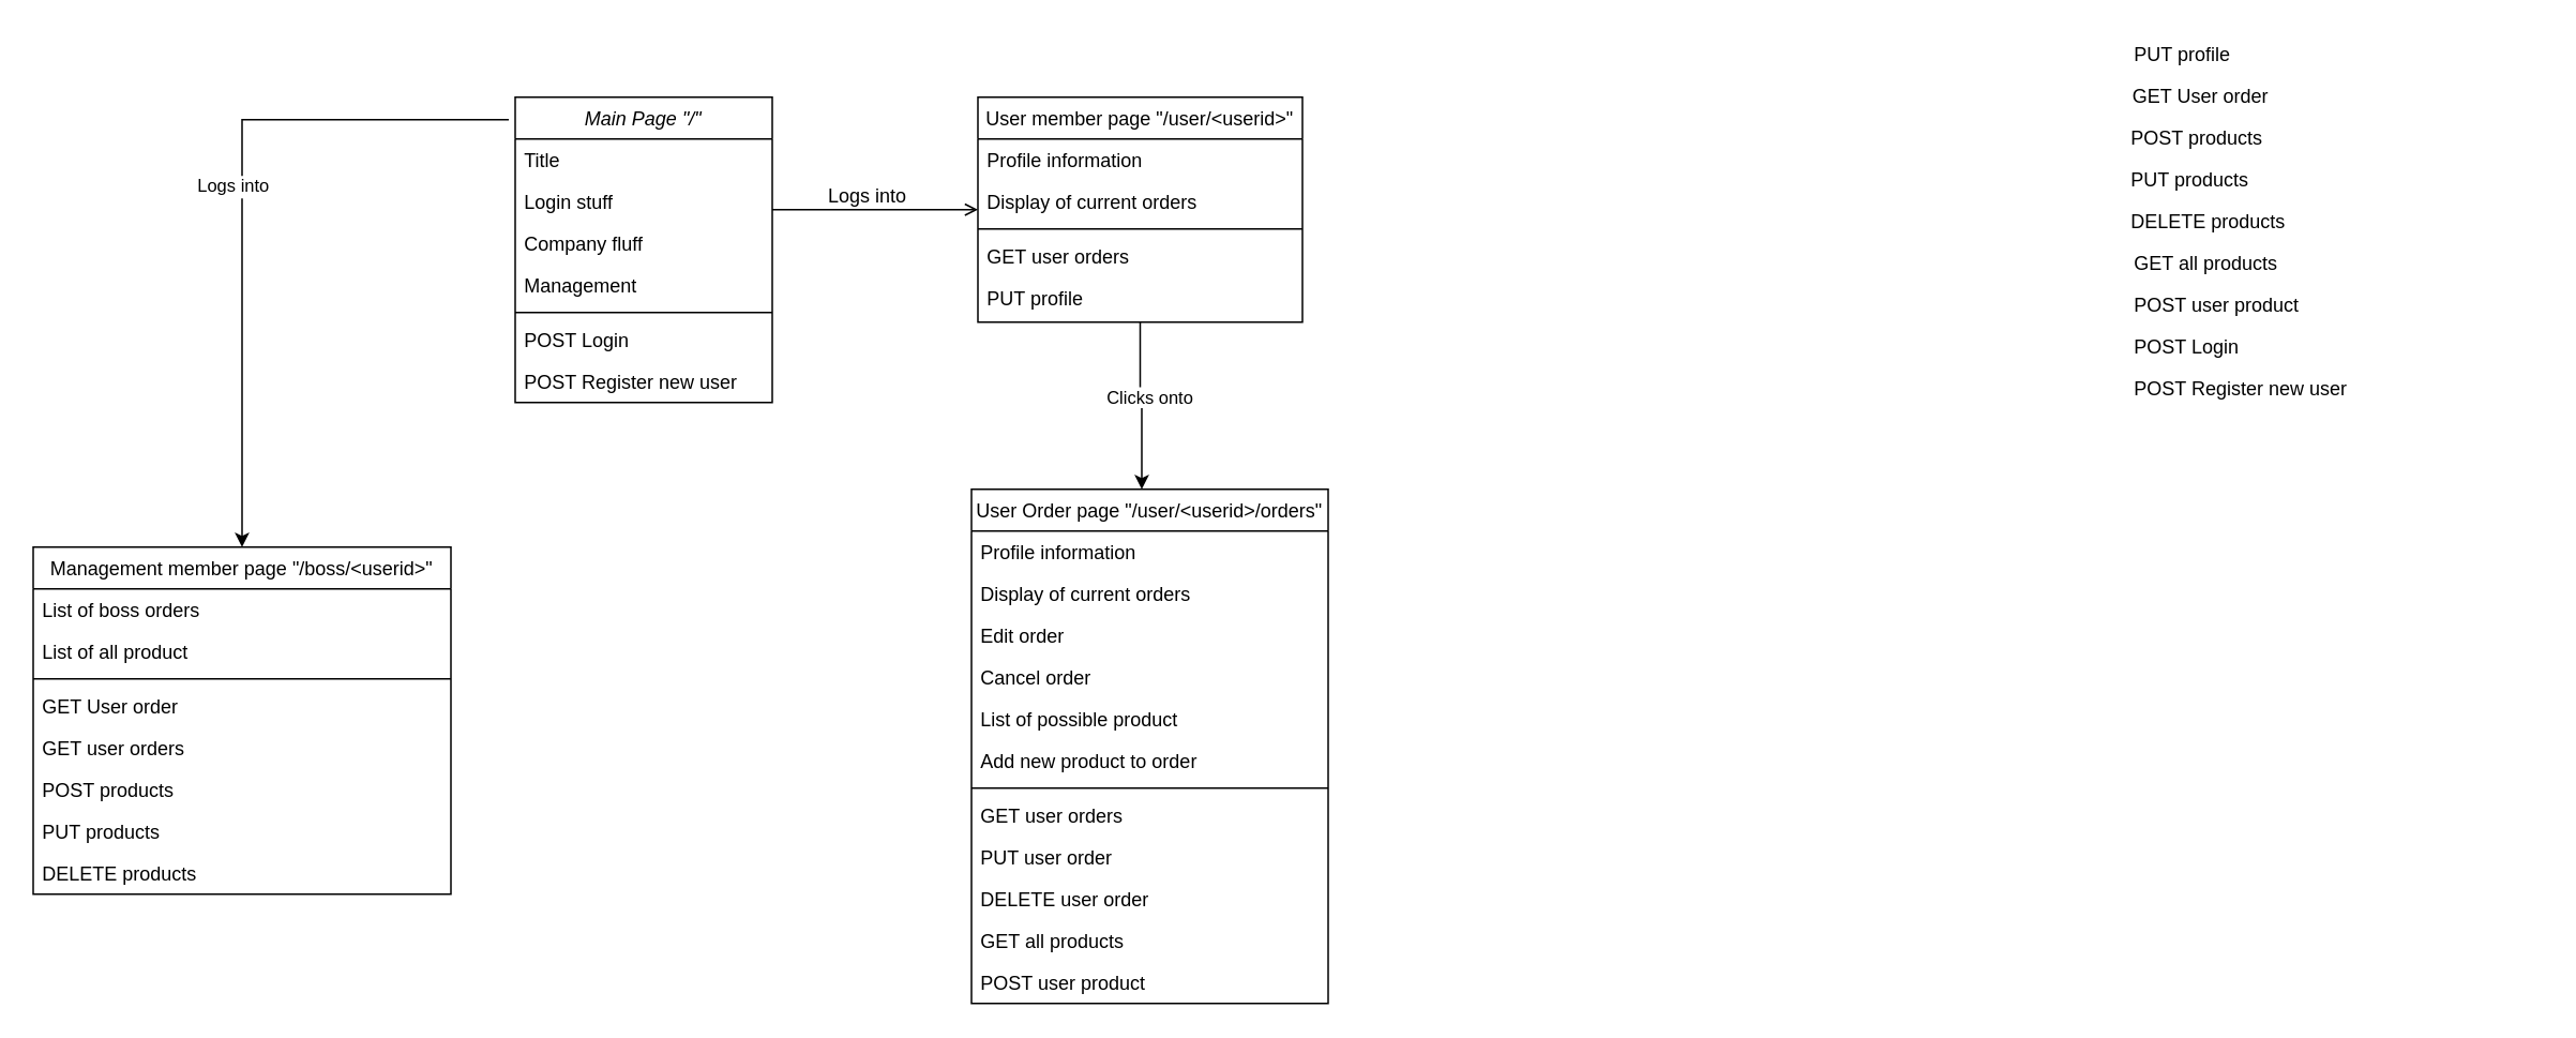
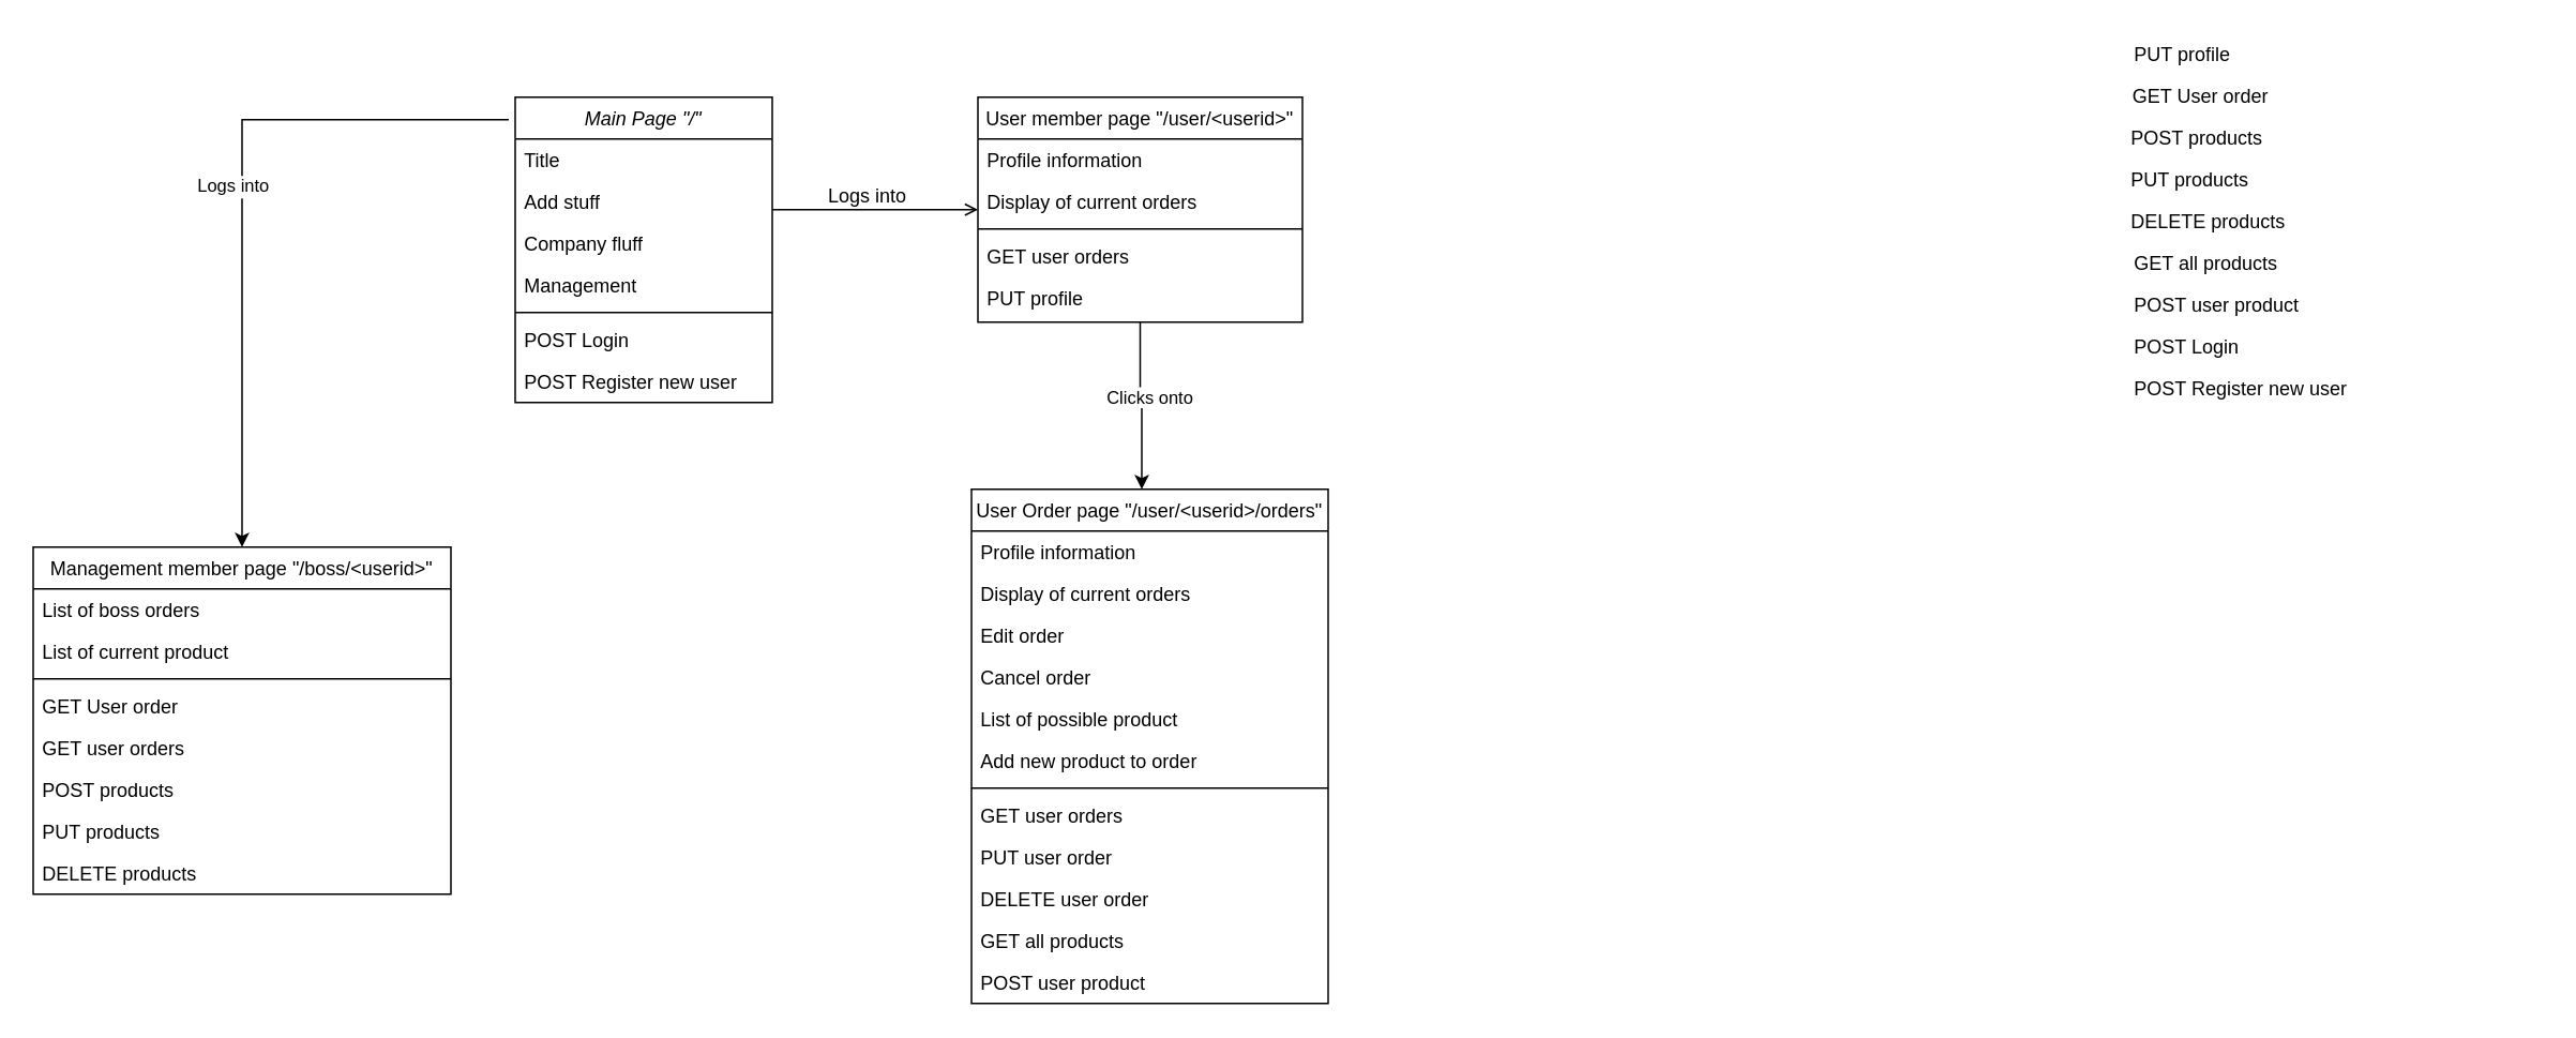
  <mxCell id="0" />
  <mxCell id="1" parent="0" />
  <mxCell id="2" value="Main Page &quot;/&quot;" style="swimlane;fontStyle=2;align=center;verticalAlign=top;childLayout=stackLayout;horizontal=1;startSize=26;horizontalStack=0;resizeParent=1;resizeLast=0;collapsible=1;marginBottom=0;rounded=0;shadow=0;strokeWidth=1;" parent="1" vertex="1"><mxGeometry x="320" y="60" width="160" height="190" as="geometry"><mxRectangle x="230" y="140" width="160" height="26" as="alternateBounds" /></mxGeometry></mxCell>
  <mxCell id="3" value="Title" style="text;align=left;verticalAlign=top;spacingLeft=4;spacingRight=4;overflow=hidden;rotatable=0;points=[[0,0.5],[1,0.5]];portConstraint=eastwest;" parent="2" vertex="1"><mxGeometry y="26" width="160" height="26" as="geometry" /></mxCell>
- <mxCell id="4" value="Login stuff" style="text;align=left;verticalAlign=top;spacingLeft=4;spacingRight=4;overflow=hidden;rotatable=0;points=[[0,0.5],[1,0.5]];portConstraint=eastwest;rounded=0;shadow=0;html=0;" parent="2" vertex="1"><mxGeometry y="52" width="160" height="26" as="geometry" /></mxCell>
+ <mxCell id="4" value="Add stuff" style="text;align=left;verticalAlign=top;spacingLeft=4;spacingRight=4;overflow=hidden;rotatable=0;points=[[0,0.5],[1,0.5]];portConstraint=eastwest;rounded=0;shadow=0;html=0;" parent="2" vertex="1"><mxGeometry y="52" width="160" height="26" as="geometry" /></mxCell>
  <mxCell id="5" value="Company fluff" style="text;align=left;verticalAlign=top;spacingLeft=4;spacingRight=4;overflow=hidden;rotatable=0;points=[[0,0.5],[1,0.5]];portConstraint=eastwest;rounded=0;shadow=0;html=0;" parent="2" vertex="1"><mxGeometry y="78" width="160" height="26" as="geometry" /></mxCell>
  <mxCell id="6" value="Management" style="text;align=left;verticalAlign=top;spacingLeft=4;spacingRight=4;overflow=hidden;rotatable=0;points=[[0,0.5],[1,0.5]];portConstraint=eastwest;rounded=0;shadow=0;html=0;" parent="2" vertex="1"><mxGeometry y="104" width="160" height="26" as="geometry" /></mxCell>
  <mxCell id="7" value="" style="line;html=1;strokeWidth=1;align=left;verticalAlign=middle;spacingTop=-1;spacingLeft=3;spacingRight=3;rotatable=0;labelPosition=right;points=[];portConstraint=eastwest;" parent="2" vertex="1"><mxGeometry y="130" width="160" height="8" as="geometry" /></mxCell>
  <mxCell id="8" value="POST Login" style="text;align=left;verticalAlign=top;spacingLeft=4;spacingRight=4;overflow=hidden;rotatable=0;points=[[0,0.5],[1,0.5]];portConstraint=eastwest;" parent="2" vertex="1"><mxGeometry y="138" width="160" height="26" as="geometry" /></mxCell>
  <mxCell id="9" value="POST Register new user" style="text;align=left;verticalAlign=top;spacingLeft=4;spacingRight=4;overflow=hidden;rotatable=0;points=[[0,0.5],[1,0.5]];portConstraint=eastwest;" parent="2" vertex="1"><mxGeometry y="164" width="160" height="26" as="geometry" /></mxCell>
  <mxCell id="10" value="Management member page &quot;/boss/&lt;userid&gt;&quot;" style="swimlane;fontStyle=0;align=center;verticalAlign=top;childLayout=stackLayout;horizontal=1;startSize=26;horizontalStack=0;resizeParent=1;resizeLast=0;collapsible=1;marginBottom=0;rounded=0;shadow=0;strokeWidth=1;" parent="1" vertex="1"><mxGeometry x="20" y="340" width="260" height="216" as="geometry"><mxRectangle x="130" y="380" width="160" height="26" as="alternateBounds" /></mxGeometry></mxCell>
  <mxCell id="11" value="List of boss orders" style="text;align=left;verticalAlign=top;spacingLeft=4;spacingRight=4;overflow=hidden;rotatable=0;points=[[0,0.5],[1,0.5]];portConstraint=eastwest;" parent="10" vertex="1"><mxGeometry y="26" width="260" height="26" as="geometry" /></mxCell>
- <mxCell id="12" value="List of all product" style="text;align=left;verticalAlign=top;spacingLeft=4;spacingRight=4;overflow=hidden;rotatable=0;points=[[0,0.5],[1,0.5]];portConstraint=eastwest;rounded=0;shadow=0;html=0;" parent="10" vertex="1"><mxGeometry y="52" width="260" height="26" as="geometry" /></mxCell>
+ <mxCell id="12" value="List of current product" style="text;align=left;verticalAlign=top;spacingLeft=4;spacingRight=4;overflow=hidden;rotatable=0;points=[[0,0.5],[1,0.5]];portConstraint=eastwest;rounded=0;shadow=0;html=0;" parent="10" vertex="1"><mxGeometry y="52" width="260" height="26" as="geometry" /></mxCell>
  <mxCell id="13" value="" style="line;html=1;strokeWidth=1;align=left;verticalAlign=middle;spacingTop=-1;spacingLeft=3;spacingRight=3;rotatable=0;labelPosition=right;points=[];portConstraint=eastwest;" parent="10" vertex="1"><mxGeometry y="78" width="260" height="8" as="geometry" /></mxCell>
  <mxCell id="14" value="GET User order" style="text;align=left;verticalAlign=top;spacingLeft=4;spacingRight=4;overflow=hidden;rotatable=0;points=[[0,0.5],[1,0.5]];portConstraint=eastwest;fontStyle=0" parent="10" vertex="1"><mxGeometry y="86" width="260" height="26" as="geometry" /></mxCell>
  <mxCell id="15" value="GET user orders" style="text;align=left;verticalAlign=top;spacingLeft=4;spacingRight=4;overflow=hidden;rotatable=0;points=[[0,0.5],[1,0.5]];portConstraint=eastwest;" parent="10" vertex="1"><mxGeometry y="112" width="260" height="26" as="geometry" /></mxCell>
  <mxCell id="16" value="POST products" style="text;align=left;verticalAlign=top;spacingLeft=4;spacingRight=4;overflow=hidden;rotatable=0;points=[[0,0.5],[1,0.5]];portConstraint=eastwest;" parent="10" vertex="1"><mxGeometry y="138" width="260" height="26" as="geometry" /></mxCell>
  <mxCell id="17" value="PUT products" style="text;align=left;verticalAlign=top;spacingLeft=4;spacingRight=4;overflow=hidden;rotatable=0;points=[[0,0.5],[1,0.5]];portConstraint=eastwest;" parent="10" vertex="1"><mxGeometry y="164" width="260" height="26" as="geometry" /></mxCell>
  <mxCell id="18" value="DELETE products" style="text;align=left;verticalAlign=top;spacingLeft=4;spacingRight=4;overflow=hidden;rotatable=0;points=[[0,0.5],[1,0.5]];portConstraint=eastwest;" parent="10" vertex="1"><mxGeometry y="190" width="260" height="26" as="geometry" /></mxCell>
  <mxCell id="19" value="Logs into" style="endArrow=none;endSize=10;endFill=0;shadow=0;strokeWidth=1;rounded=0;edgeStyle=elbowEdgeStyle;elbow=horizontal;startArrow=classic;startFill=1;exitX=0.5;exitY=0;exitDx=0;exitDy=0;entryX=-0.025;entryY=0.074;entryDx=0;entryDy=0;entryPerimeter=0;" parent="1" source="10" target="2" edge="1"><mxGeometry x="0.04" y="5" width="160" relative="1" as="geometry"><mxPoint x="300" y="143" as="sourcePoint" /><mxPoint x="300" y="143" as="targetPoint" /><Array as="points"><mxPoint x="150" y="250" /></Array><mxPoint as="offset" /></mxGeometry></mxCell>
  <mxCell id="20" style="edgeStyle=orthogonalEdgeStyle;rounded=0;orthogonalLoop=1;jettySize=auto;html=1;startArrow=none;startFill=0;endArrow=classic;endFill=1;" parent="1" source="22" target="30" edge="1"><mxGeometry relative="1" as="geometry"><Array as="points"><mxPoint x="709" y="252" /><mxPoint x="710" y="252" /></Array></mxGeometry></mxCell>
  <mxCell id="21" value="Clicks onto" style="edgeLabel;html=1;align=center;verticalAlign=middle;resizable=0;points=[];" parent="20" vertex="1" connectable="0"><mxGeometry x="-0.115" y="5" relative="1" as="geometry"><mxPoint as="offset" /></mxGeometry></mxCell>
  <mxCell id="22" value="User member page &quot;/user/&lt;userid&gt;&quot;" style="swimlane;fontStyle=0;align=center;verticalAlign=top;childLayout=stackLayout;horizontal=1;startSize=26;horizontalStack=0;resizeParent=1;resizeLast=0;collapsible=1;marginBottom=0;rounded=0;shadow=0;strokeWidth=1;" parent="1" vertex="1"><mxGeometry x="608" y="60" width="202" height="140" as="geometry"><mxRectangle x="550" y="140" width="160" height="26" as="alternateBounds" /></mxGeometry></mxCell>
  <mxCell id="23" value="Profile information" style="text;align=left;verticalAlign=top;spacingLeft=4;spacingRight=4;overflow=hidden;rotatable=0;points=[[0,0.5],[1,0.5]];portConstraint=eastwest;" parent="22" vertex="1"><mxGeometry y="26" width="202" height="26" as="geometry" /></mxCell>
  <mxCell id="24" value="Display of current orders" style="text;align=left;verticalAlign=top;spacingLeft=4;spacingRight=4;overflow=hidden;rotatable=0;points=[[0,0.5],[1,0.5]];portConstraint=eastwest;rounded=0;shadow=0;html=0;" parent="22" vertex="1"><mxGeometry y="52" width="202" height="26" as="geometry" /></mxCell>
  <mxCell id="25" value="" style="line;html=1;strokeWidth=1;align=left;verticalAlign=middle;spacingTop=-1;spacingLeft=3;spacingRight=3;rotatable=0;labelPosition=right;points=[];portConstraint=eastwest;" parent="22" vertex="1"><mxGeometry y="78" width="202" height="8" as="geometry" /></mxCell>
  <mxCell id="26" value="GET user orders" style="text;align=left;verticalAlign=top;spacingLeft=4;spacingRight=4;overflow=hidden;rotatable=0;points=[[0,0.5],[1,0.5]];portConstraint=eastwest;" parent="22" vertex="1"><mxGeometry y="86" width="202" height="26" as="geometry" /></mxCell>
  <mxCell id="27" value="PUT profile" style="text;align=left;verticalAlign=top;spacingLeft=4;spacingRight=4;overflow=hidden;rotatable=0;points=[[0,0.5],[1,0.5]];portConstraint=eastwest;" parent="22" vertex="1"><mxGeometry y="112" width="202" height="26" as="geometry" /></mxCell>
  <mxCell id="28" value="" style="endArrow=open;shadow=0;strokeWidth=1;rounded=0;endFill=1;edgeStyle=elbowEdgeStyle;elbow=vertical;" parent="1" source="2" target="22" edge="1"><mxGeometry x="0.5" y="41" relative="1" as="geometry"><mxPoint x="480" y="132" as="sourcePoint" /><mxPoint x="640" y="132" as="targetPoint" /><mxPoint x="-40" y="32" as="offset" /></mxGeometry></mxCell>
  <mxCell id="29" value="Logs into" style="text;html=1;resizable=0;points=[];;align=center;verticalAlign=middle;labelBackgroundColor=none;rounded=0;shadow=0;strokeWidth=1;fontSize=12;" parent="28" vertex="1" connectable="0"><mxGeometry x="0.5" y="49" relative="1" as="geometry"><mxPoint x="-38" y="40" as="offset" /></mxGeometry></mxCell>
  <mxCell id="30" value="User Order page &quot;/user/&lt;userid&gt;/orders&quot;" style="swimlane;fontStyle=0;align=center;verticalAlign=top;childLayout=stackLayout;horizontal=1;startSize=26;horizontalStack=0;resizeParent=1;resizeLast=0;collapsible=1;marginBottom=0;rounded=0;shadow=0;strokeWidth=1;" parent="1" vertex="1"><mxGeometry x="604" y="304" width="222" height="320" as="geometry"><mxRectangle x="550" y="140" width="160" height="26" as="alternateBounds" /></mxGeometry></mxCell>
  <mxCell id="31" value="Profile information" style="text;align=left;verticalAlign=top;spacingLeft=4;spacingRight=4;overflow=hidden;rotatable=0;points=[[0,0.5],[1,0.5]];portConstraint=eastwest;" parent="30" vertex="1"><mxGeometry y="26" width="222" height="26" as="geometry" /></mxCell>
  <mxCell id="32" value="Display of current orders" style="text;align=left;verticalAlign=top;spacingLeft=4;spacingRight=4;overflow=hidden;rotatable=0;points=[[0,0.5],[1,0.5]];portConstraint=eastwest;rounded=0;shadow=0;html=0;" parent="30" vertex="1"><mxGeometry y="52" width="222" height="26" as="geometry" /></mxCell>
  <mxCell id="33" value="Edit order" style="text;align=left;verticalAlign=top;spacingLeft=4;spacingRight=4;overflow=hidden;rotatable=0;points=[[0,0.5],[1,0.5]];portConstraint=eastwest;rounded=0;shadow=0;html=0;" parent="30" vertex="1"><mxGeometry y="78" width="222" height="26" as="geometry" /></mxCell>
  <mxCell id="34" value="Cancel order" style="text;align=left;verticalAlign=top;spacingLeft=4;spacingRight=4;overflow=hidden;rotatable=0;points=[[0,0.5],[1,0.5]];portConstraint=eastwest;rounded=0;shadow=0;html=0;" parent="30" vertex="1"><mxGeometry y="104" width="222" height="26" as="geometry" /></mxCell>
  <mxCell id="35" value="List of possible product" style="text;align=left;verticalAlign=top;spacingLeft=4;spacingRight=4;overflow=hidden;rotatable=0;points=[[0,0.5],[1,0.5]];portConstraint=eastwest;rounded=0;shadow=0;html=0;" parent="30" vertex="1"><mxGeometry y="130" width="222" height="26" as="geometry" /></mxCell>
  <mxCell id="36" value="Add new product to order" style="text;align=left;verticalAlign=top;spacingLeft=4;spacingRight=4;overflow=hidden;rotatable=0;points=[[0,0.5],[1,0.5]];portConstraint=eastwest;rounded=0;shadow=0;html=0;" parent="30" vertex="1"><mxGeometry y="156" width="222" height="26" as="geometry" /></mxCell>
  <mxCell id="37" value="" style="line;html=1;strokeWidth=1;align=left;verticalAlign=middle;spacingTop=-1;spacingLeft=3;spacingRight=3;rotatable=0;labelPosition=right;points=[];portConstraint=eastwest;" parent="30" vertex="1"><mxGeometry y="182" width="222" height="8" as="geometry" /></mxCell>
  <mxCell id="38" value="GET user orders" style="text;align=left;verticalAlign=top;spacingLeft=4;spacingRight=4;overflow=hidden;rotatable=0;points=[[0,0.5],[1,0.5]];portConstraint=eastwest;" parent="30" vertex="1"><mxGeometry y="190" width="222" height="26" as="geometry" /></mxCell>
  <mxCell id="39" value="PUT user order" style="text;align=left;verticalAlign=top;spacingLeft=4;spacingRight=4;overflow=hidden;rotatable=0;points=[[0,0.5],[1,0.5]];portConstraint=eastwest;" parent="30" vertex="1"><mxGeometry y="216" width="222" height="26" as="geometry" /></mxCell>
  <mxCell id="40" value="DELETE user order" style="text;align=left;verticalAlign=top;spacingLeft=4;spacingRight=4;overflow=hidden;rotatable=0;points=[[0,0.5],[1,0.5]];portConstraint=eastwest;" parent="30" vertex="1"><mxGeometry y="242" width="222" height="26" as="geometry" /></mxCell>
  <mxCell id="41" value="GET all products" style="text;align=left;verticalAlign=top;spacingLeft=4;spacingRight=4;overflow=hidden;rotatable=0;points=[[0,0.5],[1,0.5]];portConstraint=eastwest;" parent="30" vertex="1"><mxGeometry y="268" width="222" height="26" as="geometry" /></mxCell>
  <mxCell id="42" value="POST user product" style="text;align=left;verticalAlign=top;spacingLeft=4;spacingRight=4;overflow=hidden;rotatable=0;points=[[0,0.5],[1,0.5]];portConstraint=eastwest;" parent="30" vertex="1"><mxGeometry y="294" width="222" height="26" as="geometry" /></mxCell>
  <mxCell id="43" value="POST Login" style="text;align=left;verticalAlign=top;spacingLeft=4;spacingRight=4;overflow=hidden;rotatable=0;points=[[0,0.5],[1,0.5]];portConstraint=eastwest;" parent="1" vertex="1"><mxGeometry x="1322" y="202" width="160" height="26" as="geometry" /></mxCell>
  <mxCell id="44" value="POST Register new user" style="text;align=left;verticalAlign=top;spacingLeft=4;spacingRight=4;overflow=hidden;rotatable=0;points=[[0,0.5],[1,0.5]];portConstraint=eastwest;" parent="1" vertex="1"><mxGeometry x="1322" y="228" width="160" height="26" as="geometry" /></mxCell>
  <mxCell id="45" value="GET User order" style="text;align=left;verticalAlign=top;spacingLeft=4;spacingRight=4;overflow=hidden;rotatable=0;points=[[0,0.5],[1,0.5]];portConstraint=eastwest;fontStyle=0" parent="1" vertex="1"><mxGeometry x="1321" y="46" width="260" height="26" as="geometry" /></mxCell>
  <mxCell id="46" value="POST products" style="text;align=left;verticalAlign=top;spacingLeft=4;spacingRight=4;overflow=hidden;rotatable=0;points=[[0,0.5],[1,0.5]];portConstraint=eastwest;" parent="1" vertex="1"><mxGeometry x="1320" y="72" width="230" height="26" as="geometry" /></mxCell>
  <mxCell id="47" value="PUT products" style="text;align=left;verticalAlign=top;spacingLeft=4;spacingRight=4;overflow=hidden;rotatable=0;points=[[0,0.5],[1,0.5]];portConstraint=eastwest;" parent="1" vertex="1"><mxGeometry x="1320" y="98" width="260" height="26" as="geometry" /></mxCell>
  <mxCell id="48" value="DELETE products" style="text;align=left;verticalAlign=top;spacingLeft=4;spacingRight=4;overflow=hidden;rotatable=0;points=[[0,0.5],[1,0.5]];portConstraint=eastwest;" parent="1" vertex="1"><mxGeometry x="1320" y="124" width="260" height="26" as="geometry" /></mxCell>
  <mxCell id="49" value="PUT profile" style="text;align=left;verticalAlign=top;spacingLeft=4;spacingRight=4;overflow=hidden;rotatable=0;points=[[0,0.5],[1,0.5]];portConstraint=eastwest;" parent="1" vertex="1"><mxGeometry x="1322" width="198" height="26" as="geometry" y="20" /></mxCell>
  <mxCell id="50" value="GET all products" style="text;align=left;verticalAlign=top;spacingLeft=4;spacingRight=4;overflow=hidden;rotatable=0;points=[[0,0.5],[1,0.5]];portConstraint=eastwest;" parent="1" vertex="1"><mxGeometry x="1322" y="150" width="222" height="26" as="geometry" /></mxCell>
  <mxCell id="51" value="POST user product" style="text;align=left;verticalAlign=top;spacingLeft=4;spacingRight=4;overflow=hidden;rotatable=0;points=[[0,0.5],[1,0.5]];portConstraint=eastwest;" parent="1" vertex="1"><mxGeometry x="1322" y="176" width="222" height="26" as="geometry" /></mxCell>
